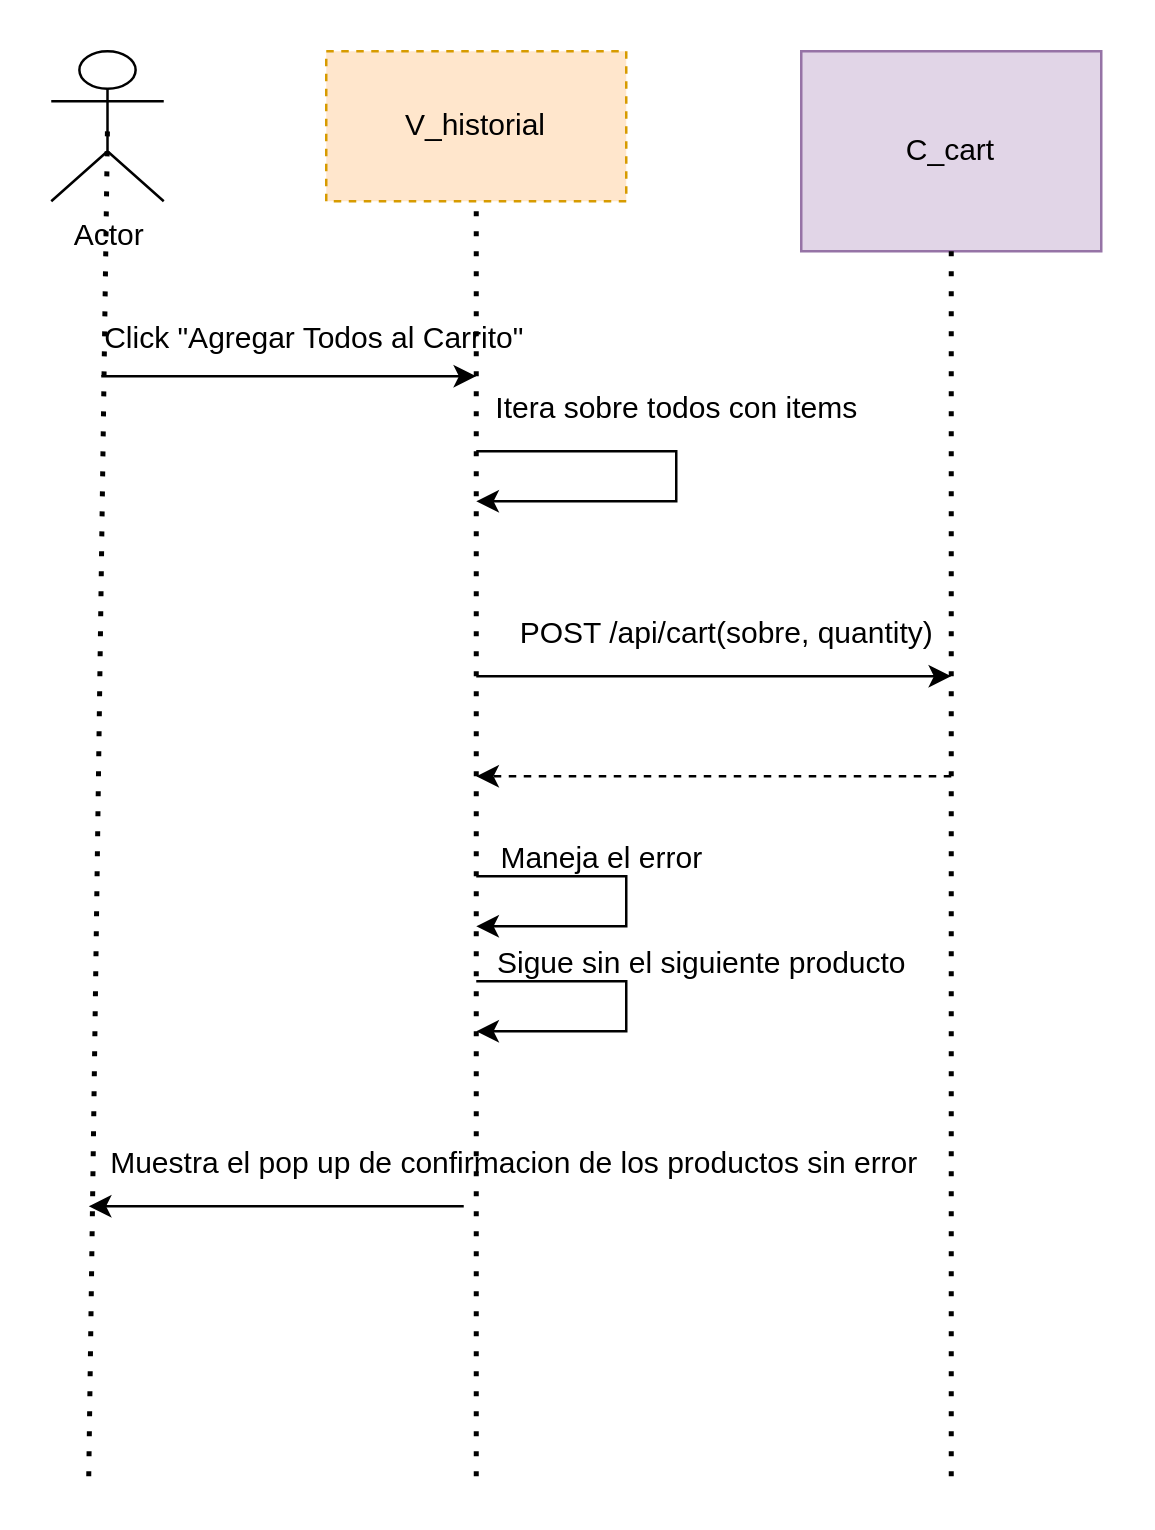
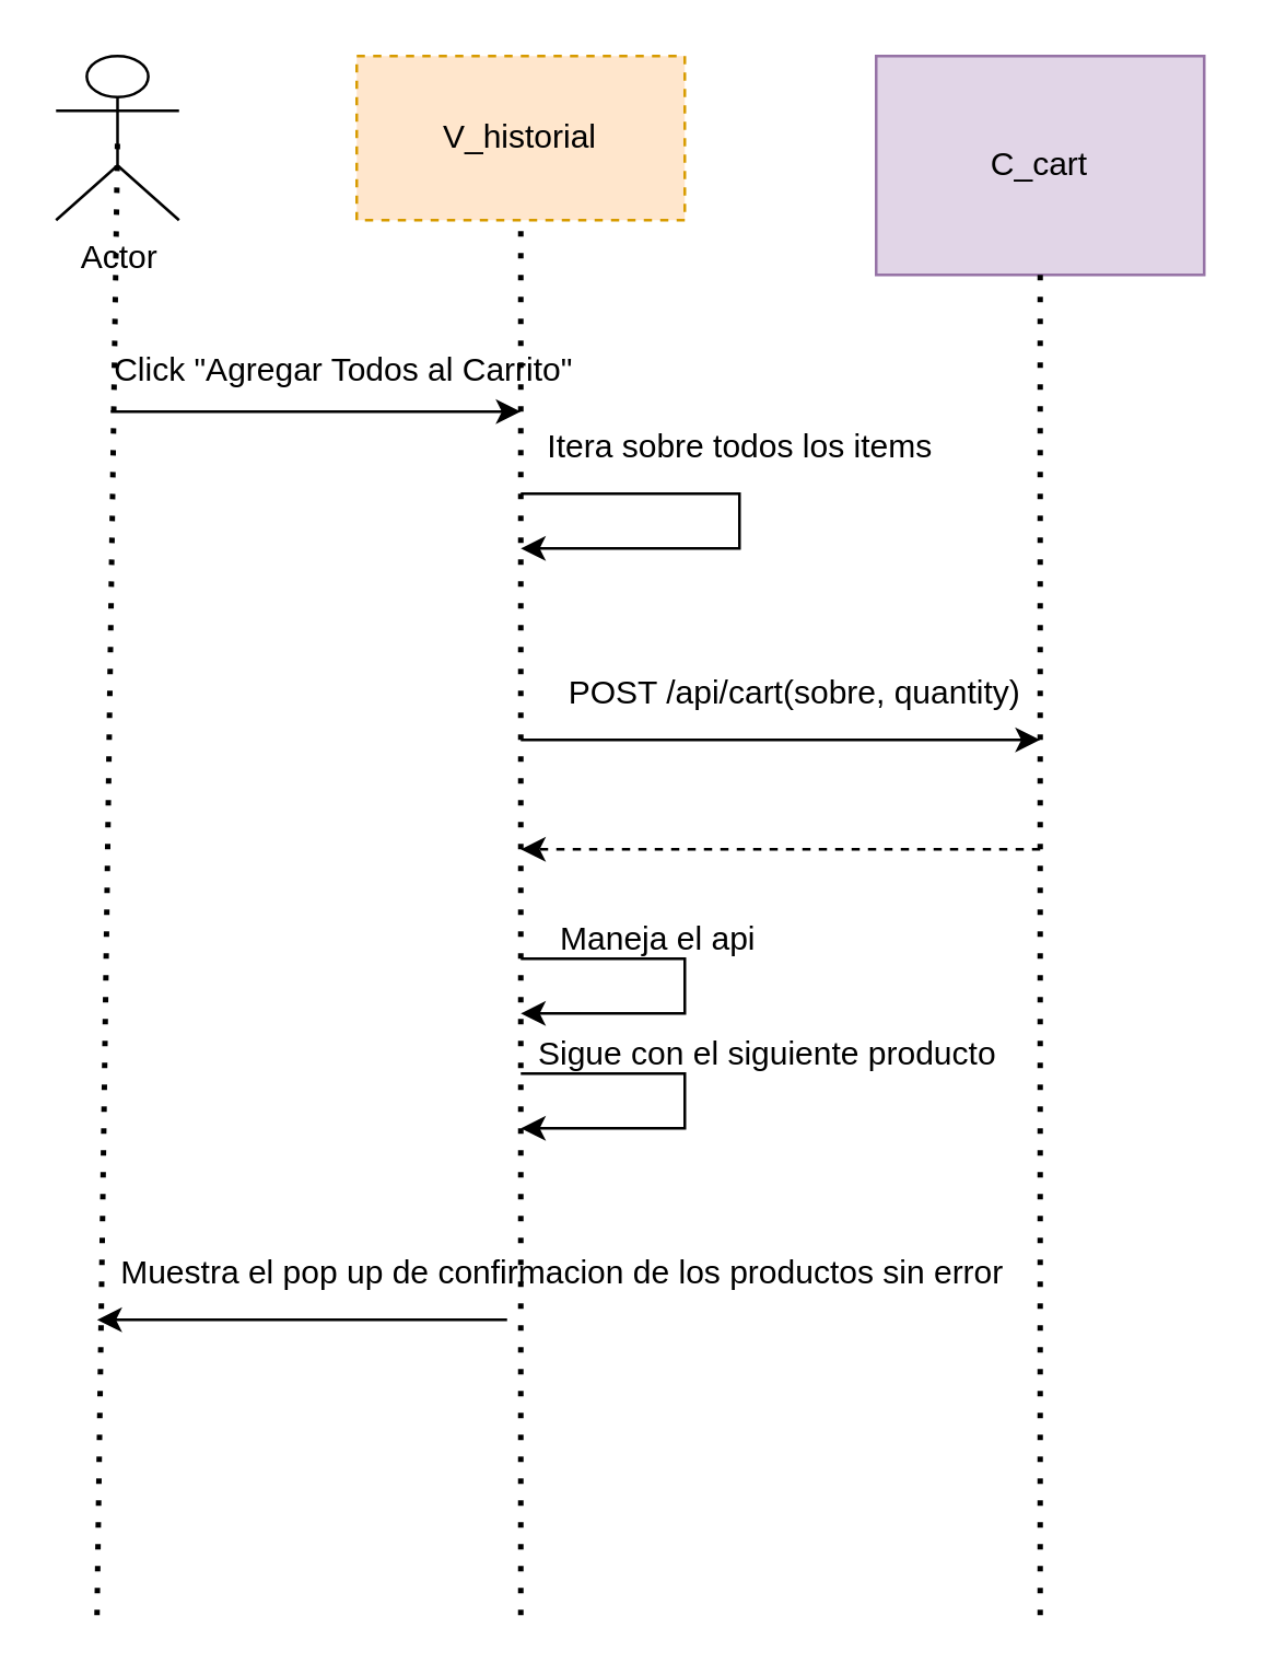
  <mxCell id="0" />
  <mxCell id="1" parent="0" />
  <mxCell id="2" value="V_historial" style="rounded=0;whiteSpace=wrap;html=1;fillColor=#ffe6cc;strokeColor=#d79b00;dashed=1;" vertex="1" parent="1"><mxGeometry x="130" y="20" width="120" height="60" as="geometry" /></mxCell>
  <mxCell id="3" value="Actor" style="shape=umlActor;verticalLabelPosition=bottom;verticalAlign=top;html=1;outlineConnect=0;" vertex="1" parent="1"><mxGeometry x="20" y="20" width="45" height="60" as="geometry" /></mxCell>
  <mxCell id="4" style="edgeStyle=orthogonalEdgeStyle;rounded=0;orthogonalLoop=1;jettySize=auto;html=1;exitX=0.5;exitY=1;exitDx=0;exitDy=0;" edge="1" parent="1" source="2" target="2"><mxGeometry relative="1" as="geometry" /></mxCell>
  <mxCell id="5" value="" style="endArrow=none;dashed=1;html=1;dashPattern=1 3;strokeWidth=2;rounded=0;entryX=0.5;entryY=0.5;entryDx=0;entryDy=0;entryPerimeter=0;" edge="1" parent="1" target="3"><mxGeometry width="50" height="50" relative="1" as="geometry"><mxPoint x="35" y="590" as="sourcePoint" /><mxPoint x="57" y="150" as="targetPoint" /></mxGeometry></mxCell>
  <mxCell id="6" value="C_cart" style="rounded=0;whiteSpace=wrap;html=1;fillColor=#e1d5e7;strokeColor=#9673a6;" vertex="1" parent="1"><mxGeometry x="320" y="20" width="120" height="80" as="geometry" /></mxCell>
  <mxCell id="7" value="" style="endArrow=classic;html=1;rounded=0;" edge="1" parent="1"><mxGeometry width="50" height="50" relative="1" as="geometry"><mxPoint x="40" y="150" as="sourcePoint" /><mxPoint x="190" y="150" as="targetPoint" /></mxGeometry></mxCell>
  <mxCell id="8" value="Click &quot;Agregar Todos al Carrito&quot;" style="text;html=1;align=center;verticalAlign=middle;resizable=0;points=[];autosize=1;strokeColor=none;fillColor=none;" vertex="1" parent="1"><mxGeometry x="30" y="120" width="190" height="30" as="geometry" /></mxCell>
  <mxCell id="9" value="" style="endArrow=classic;html=1;rounded=0;" edge="1" parent="1"><mxGeometry width="50" height="50" relative="1" as="geometry"><mxPoint x="190" y="180" as="sourcePoint" /><mxPoint x="190" y="200" as="targetPoint" /><Array as="points"><mxPoint x="270" y="180" /><mxPoint x="270" y="200" /></Array></mxGeometry></mxCell>
- <mxCell id="10" value="Itera sobre todos con items" style="text;html=1;align=center;verticalAlign=middle;resizable=0;points=[];autosize=1;strokeColor=none;fillColor=none;" vertex="1" parent="1"><mxGeometry x="190" y="148" width="160" height="30" as="geometry" /></mxCell>
+ <mxCell id="10" value="Itera sobre todos los items" style="text;html=1;align=center;verticalAlign=middle;resizable=0;points=[];autosize=1;strokeColor=none;fillColor=none;" vertex="1" parent="1"><mxGeometry x="190" y="148" width="160" height="30" as="geometry" /></mxCell>
  <mxCell id="11" value="" style="endArrow=classic;html=1;rounded=0;" edge="1" parent="1"><mxGeometry width="50" height="50" relative="1" as="geometry"><mxPoint x="190" y="270" as="sourcePoint" /><mxPoint x="380" y="270" as="targetPoint" /></mxGeometry></mxCell>
  <mxCell id="12" value="POST /api/cart(sobre, quantity)" style="text;html=1;align=center;verticalAlign=middle;resizable=0;points=[];autosize=1;strokeColor=none;fillColor=none;" vertex="1" parent="1"><mxGeometry x="185" y="238" width="210" height="30" as="geometry" /></mxCell>
  <mxCell id="13" value="" style="endArrow=classic;html=1;rounded=0;dashed=1;" edge="1" parent="1"><mxGeometry width="50" height="50" relative="1" as="geometry"><mxPoint x="380" y="310" as="sourcePoint" /><mxPoint x="190" y="310" as="targetPoint" /></mxGeometry></mxCell>
  <mxCell id="14" value="Muestra el pop up de confirmacion de los productos sin error" style="text;html=1;align=center;verticalAlign=middle;resizable=0;points=[];autosize=1;strokeColor=none;fillColor=none;" vertex="1" parent="1"><mxGeometry x="30" y="450" width="350" height="30" as="geometry" /></mxCell>
  <mxCell id="15" value="" style="endArrow=classic;html=1;rounded=0;" edge="1" parent="1"><mxGeometry width="50" height="50" relative="1" as="geometry"><mxPoint x="185" y="482" as="sourcePoint" /><mxPoint x="35" y="482" as="targetPoint" /></mxGeometry></mxCell>
  <mxCell id="16" value="" style="endArrow=classic;html=1;rounded=0;" edge="1" parent="1"><mxGeometry width="50" height="50" relative="1" as="geometry"><mxPoint x="190" y="350" as="sourcePoint" /><mxPoint x="190" y="370" as="targetPoint" /><Array as="points"><mxPoint x="250" y="350" /><mxPoint x="250" y="370" /></Array></mxGeometry></mxCell>
- <mxCell id="17" value="Maneja el error" style="text;html=1;align=center;verticalAlign=middle;resizable=0;points=[];autosize=1;strokeColor=none;fillColor=none;" vertex="1" parent="1"><mxGeometry x="190" y="328" width="100" height="30" as="geometry" /></mxCell>
+ <mxCell id="17" value="Maneja el api" style="text;html=1;align=center;verticalAlign=middle;resizable=0;points=[];autosize=1;strokeColor=none;fillColor=none;" vertex="1" parent="1"><mxGeometry x="190" y="328" width="100" height="30" as="geometry" /></mxCell>
  <mxCell id="18" value="" style="endArrow=classic;html=1;rounded=0;" edge="1" parent="1"><mxGeometry width="50" height="50" relative="1" as="geometry"><mxPoint x="190" y="392" as="sourcePoint" /><mxPoint x="190" y="412" as="targetPoint" /><Array as="points"><mxPoint x="250" y="392" /><mxPoint x="250" y="412" /></Array></mxGeometry></mxCell>
- <mxCell id="19" value="Sigue sin el siguiente producto" style="text;html=1;align=center;verticalAlign=middle;resizable=0;points=[];autosize=1;strokeColor=none;fillColor=none;" vertex="1" parent="1"><mxGeometry x="185" y="370" width="190" height="30" as="geometry" /></mxCell>
+ <mxCell id="19" value="Sigue con el siguiente producto" style="text;html=1;align=center;verticalAlign=middle;resizable=0;points=[];autosize=1;strokeColor=none;fillColor=none;" vertex="1" parent="1"><mxGeometry x="185" y="370" width="190" height="30" as="geometry" /></mxCell>
  <mxCell id="20" value="" style="endArrow=none;dashed=1;html=1;dashPattern=1 3;strokeWidth=2;rounded=0;entryX=0.5;entryY=1;entryDx=0;entryDy=0;" edge="1" parent="1" target="2"><mxGeometry width="50" height="50" relative="1" as="geometry"><mxPoint x="190" y="590" as="sourcePoint" /><mxPoint x="240" y="320" as="targetPoint" /></mxGeometry></mxCell>
  <mxCell id="21" value="" style="endArrow=none;dashed=1;html=1;dashPattern=1 3;strokeWidth=2;rounded=0;entryX=0.5;entryY=1;entryDx=0;entryDy=0;" edge="1" parent="1" target="6"><mxGeometry width="50" height="50" relative="1" as="geometry"><mxPoint x="380" y="590" as="sourcePoint" /><mxPoint x="240" y="250" as="targetPoint" /></mxGeometry></mxCell>
